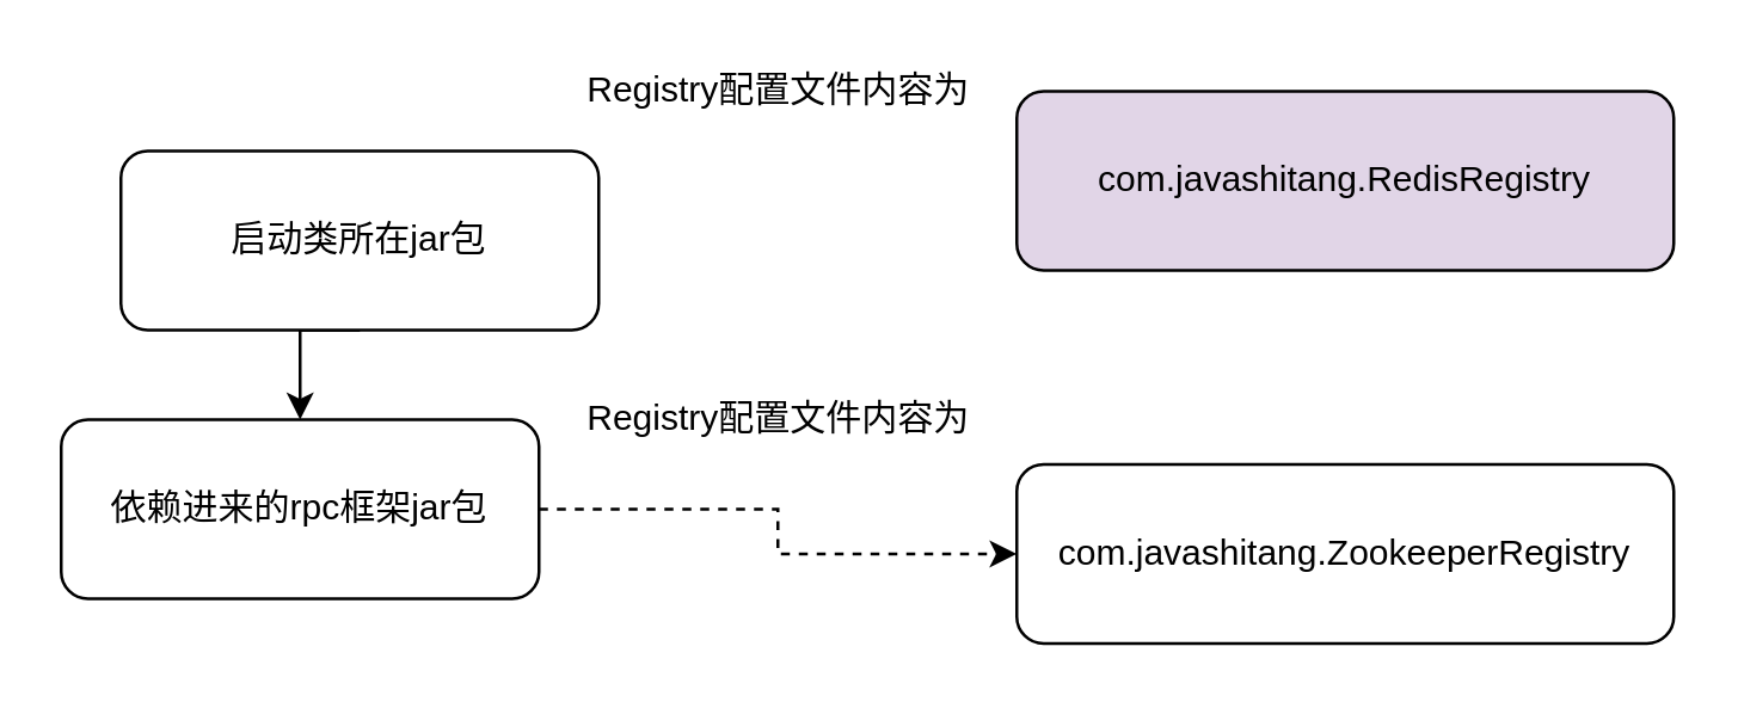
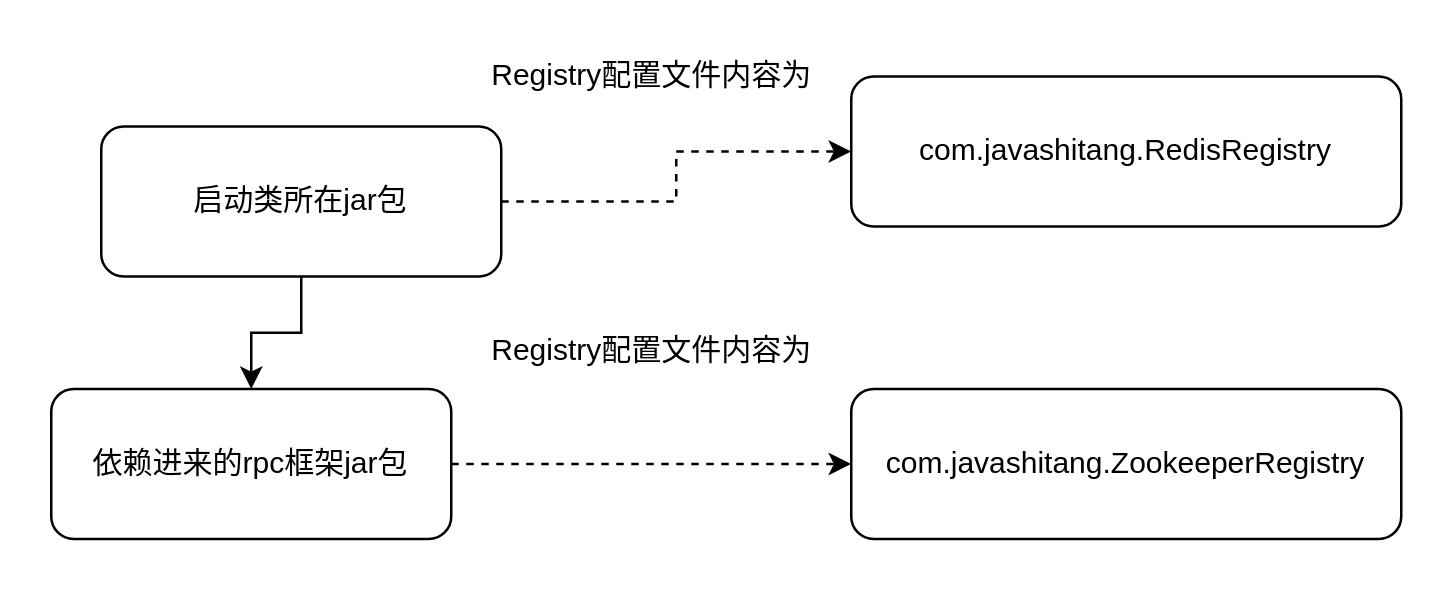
  <mxCell id="0" />
  <mxCell id="1" parent="0" />
+ <mxCell id="2" style="edgeStyle=orthogonalEdgeStyle;rounded=0;orthogonalLoop=1;jettySize=auto;html=1;exitX=1;exitY=0.5;exitDx=0;exitDy=0;entryX=0;entryY=0.5;entryDx=0;entryDy=0;dashed=1;" edge="1" parent="1" source="4" target="7"><mxGeometry relative="1" as="geometry" /></mxCell>
  <mxCell id="3" style="edgeStyle=orthogonalEdgeStyle;rounded=0;orthogonalLoop=1;jettySize=auto;html=1;exitX=0.5;exitY=1;exitDx=0;exitDy=0;entryX=0.5;entryY=0;entryDx=0;entryDy=0;" edge="1" parent="1" source="4" target="6"><mxGeometry relative="1" as="geometry" /></mxCell>
  <mxCell id="4" value="启动类所在jar包" style="rounded=1;whiteSpace=wrap;html=1;" vertex="1" parent="1"><mxGeometry x="40" y="50" width="160" height="60" as="geometry" /></mxCell>
  <mxCell id="5" style="edgeStyle=orthogonalEdgeStyle;rounded=0;orthogonalLoop=1;jettySize=auto;html=1;exitX=1;exitY=0.5;exitDx=0;exitDy=0;entryX=0;entryY=0.5;entryDx=0;entryDy=0;dashed=1;" edge="1" parent="1" source="6" target="8"><mxGeometry relative="1" as="geometry" /></mxCell>
- <mxCell id="6" value="依赖进来的rpc框架jar包" style="rounded=1;whiteSpace=wrap;html=1;" vertex="1" parent="1"><mxGeometry x="20" y="140" width="160" height="60" as="geometry" /></mxCell>
- <mxCell id="7" value="com.javashitang.RedisRegistry" style="rounded=1;whiteSpace=wrap;html=1;fillColor=#e1d5e7;" vertex="1" parent="1"><mxGeometry x="340" y="30" width="220" height="60" as="geometry" /></mxCell>
+ <mxCell id="6" value="依赖进来的rpc框架jar包" style="rounded=1;whiteSpace=wrap;html=1;" vertex="1" parent="1"><mxGeometry x="20" y="155" width="160" height="60" as="geometry" /></mxCell>
+ <mxCell id="7" value="com.javashitang.RedisRegistry" style="rounded=1;whiteSpace=wrap;html=1;" vertex="1" parent="1"><mxGeometry x="340" y="30" width="220" height="60" as="geometry" /></mxCell>
  <mxCell id="8" value="com.javashitang.ZookeeperRegistry" style="rounded=1;whiteSpace=wrap;html=1;" vertex="1" parent="1"><mxGeometry x="340" y="155" width="220" height="60" as="geometry" /></mxCell>
  <mxCell id="9" value="Registry配置文件内容为" style="text;html=1;align=center;verticalAlign=middle;resizable=0;points=[];autosize=1;strokeColor=none;" vertex="1" parent="1"><mxGeometry x="190" y="20" width="140" height="20" as="geometry" /></mxCell>
  <mxCell id="10" value="Registry配置文件内容为" style="text;html=1;align=center;verticalAlign=middle;resizable=0;points=[];autosize=1;strokeColor=none;" vertex="1" parent="1"><mxGeometry x="190" y="130" width="140" height="20" as="geometry" /></mxCell>
